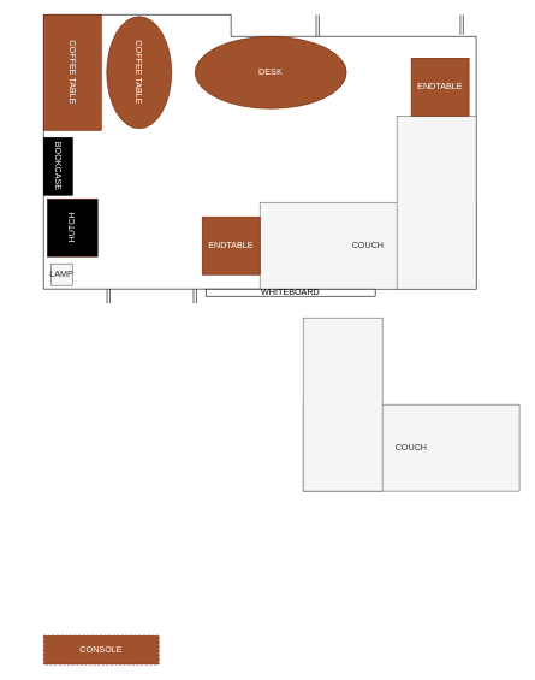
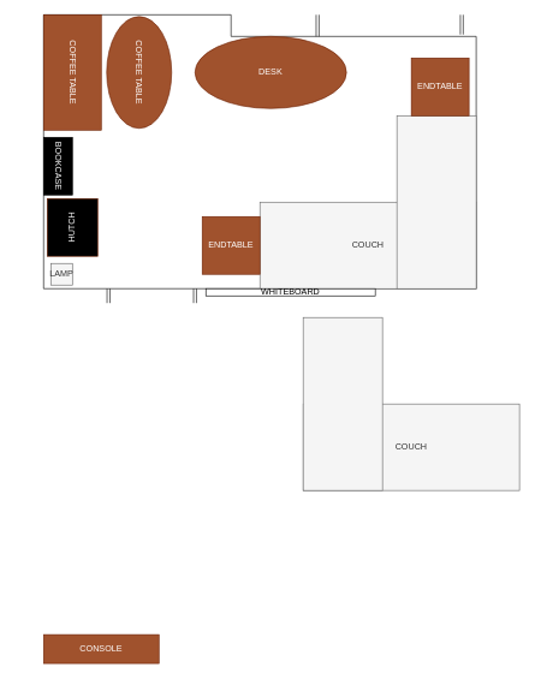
  <mxCell id="0" />
  <mxCell id="1" parent="0" />
  <mxCell id="2" value="" style="group" parent="1" vertex="1" connectable="0"><mxGeometry x="60" y="20" width="610" height="400" as="geometry" /></mxCell>
  <mxCell id="3" value="" style="endArrow=none;html=1;" parent="2" edge="1"><mxGeometry width="50" height="50" relative="1" as="geometry"><mxPoint y="380" as="sourcePoint" /><mxPoint as="targetPoint" /></mxGeometry></mxCell>
  <mxCell id="4" value="" style="endArrow=none;html=1;" parent="2" edge="1"><mxGeometry width="50" height="50" relative="1" as="geometry"><mxPoint x="600" y="380" as="sourcePoint" /><mxPoint y="380" as="targetPoint" /></mxGeometry></mxCell>
  <mxCell id="5" value="" style="endArrow=none;html=1;" parent="2" edge="1"><mxGeometry width="50" height="50" relative="1" as="geometry"><mxPoint x="600" y="380" as="sourcePoint" /><mxPoint x="600" y="30" as="targetPoint" /></mxGeometry></mxCell>
  <mxCell id="6" value="" style="endArrow=none;html=1;" parent="2" edge="1"><mxGeometry width="50" height="50" relative="1" as="geometry"><mxPoint x="260" as="sourcePoint" /><mxPoint as="targetPoint" /></mxGeometry></mxCell>
  <mxCell id="7" value="" style="endArrow=none;html=1;" parent="2" edge="1"><mxGeometry width="50" height="50" relative="1" as="geometry"><mxPoint x="600" y="30" as="sourcePoint" /><mxPoint x="260" y="30" as="targetPoint" /></mxGeometry></mxCell>
  <mxCell id="8" value="" style="endArrow=none;html=1;" parent="2" edge="1"><mxGeometry width="50" height="50" relative="1" as="geometry"><mxPoint x="260" y="30" as="sourcePoint" /><mxPoint x="260" as="targetPoint" /></mxGeometry></mxCell>
  <mxCell id="9" value="" style="shape=link;html=1;" parent="2" edge="1"><mxGeometry width="50" height="50" relative="1" as="geometry"><mxPoint x="90" y="400" as="sourcePoint" /><mxPoint x="90" y="380" as="targetPoint" /></mxGeometry></mxCell>
  <mxCell id="10" value="" style="shape=link;html=1;" parent="2" edge="1"><mxGeometry width="50" height="50" relative="1" as="geometry"><mxPoint x="210" y="400" as="sourcePoint" /><mxPoint x="210" y="380" as="targetPoint" /></mxGeometry></mxCell>
  <mxCell id="11" value="" style="shape=link;html=1;" parent="2" edge="1"><mxGeometry width="50" height="50" relative="1" as="geometry"><mxPoint x="580" y="27.333" as="sourcePoint" /><mxPoint x="580" as="targetPoint" /></mxGeometry></mxCell>
  <mxCell id="12" value="" style="shape=link;html=1;" parent="2" edge="1"><mxGeometry width="50" height="50" relative="1" as="geometry"><mxPoint x="380" y="30" as="sourcePoint" /><mxPoint x="380" as="targetPoint" /></mxGeometry></mxCell>
  <mxCell id="13" value="" style="group" parent="2" vertex="1" connectable="0"><mxGeometry x="300" y="140" width="300" height="240" as="geometry" /></mxCell>
  <mxCell id="14" value="COUCH" style="rounded=0;whiteSpace=wrap;html=1;fillColor=#f5f5f5;strokeColor=#666666;fontColor=#333333;" parent="13" vertex="1"><mxGeometry y="120" width="300" height="120" as="geometry" /></mxCell>
  <mxCell id="15" value="" style="rounded=0;whiteSpace=wrap;html=1;fillColor=#f5f5f5;strokeColor=#666666;fontColor=#333333;" parent="13" vertex="1"><mxGeometry x="190" width="110" height="240" as="geometry" /></mxCell>
  <mxCell id="16" value="ENDTABLE" style="rounded=0;whiteSpace=wrap;html=1;fillColor=#a0522d;strokeColor=#6D1F00;fontColor=#ffffff;" parent="2" vertex="1"><mxGeometry x="220" y="280" width="80" height="80" as="geometry" /></mxCell>
  <mxCell id="17" value="ENDTABLE" style="rounded=0;whiteSpace=wrap;html=1;fillColor=#a0522d;strokeColor=#6D1F00;fontColor=#ffffff;" parent="2" vertex="1"><mxGeometry x="510" y="60" width="80" height="80" as="geometry" /></mxCell>
  <mxCell id="18" value="DESK" style="ellipse;whiteSpace=wrap;html=1;fillColor=#a0522d;strokeColor=#6D1F00;fontColor=#ffffff;" vertex="1" parent="2"><mxGeometry x="210" y="30" width="210" height="100" as="geometry" /></mxCell>
  <mxCell id="19" value="HUTCH" style="rounded=0;whiteSpace=wrap;html=1;fillColor=#000000;strokeColor=#6D1F00;fontColor=#ffffff;rotation=-90;" vertex="1" parent="2"><mxGeometry y="260" width="80" height="70" as="geometry" /></mxCell>
  <mxCell id="20" value="LAMP" style="rounded=0;whiteSpace=wrap;html=1;fillColor=#f5f5f5;strokeColor=#666666;fontColor=#333333;" parent="2" vertex="1"><mxGeometry x="10" y="345" width="30" height="30" as="geometry" /></mxCell>
  <mxCell id="21" value="&lt;font color=&quot;#ffffff&quot;&gt;BOOKCASE&lt;/font&gt;" style="rounded=0;whiteSpace=wrap;html=1;fillColor=#000000;rotation=90;" parent="2" vertex="1"><mxGeometry x="-20" y="190" width="80" height="40" as="geometry" /></mxCell>
  <mxCell id="22" value="COFFEE TABLE" style="rounded=0;whiteSpace=wrap;html=1;fillColor=#a0522d;strokeColor=#6D1F00;fontColor=#ffffff;rotation=90;" parent="2" vertex="1"><mxGeometry x="-40" y="40" width="160" height="80" as="geometry" /></mxCell>
  <mxCell id="23" value="COFFEE TABLE" style="ellipse;whiteSpace=wrap;html=1;fillColor=#a0522d;strokeColor=#6D1F00;fontColor=#ffffff;rotation=90;" parent="2" vertex="1"><mxGeometry x="55" y="35" width="155" height="90" as="geometry" /></mxCell>
- <mxCell id="24" value="CONSOLE" style="rounded=0;whiteSpace=wrap;html=1;fillColor=#a0522d;strokeColor=#6D1F00;fontColor=#ffffff;dashed=1;" parent="1" vertex="1"><mxGeometry x="60" y="880" width="160" height="40" as="geometry" /></mxCell>
+ <mxCell id="24" value="CONSOLE" style="rounded=0;whiteSpace=wrap;html=1;fillColor=#a0522d;strokeColor=#6D1F00;fontColor=#ffffff;" parent="1" vertex="1"><mxGeometry x="60" y="880" width="160" height="40" as="geometry" /></mxCell>
  <mxCell id="25" value="" style="group;container=1;" parent="1" vertex="1" connectable="0"><mxGeometry x="420" y="440" width="300" height="240" as="geometry" /></mxCell>
  <mxCell id="26" value="" style="group" parent="25" vertex="1" connectable="0"><mxGeometry width="300" height="240" as="geometry" /></mxCell>
  <mxCell id="27" value="COUCH" style="rounded=0;whiteSpace=wrap;html=1;fillColor=#f5f5f5;strokeColor=#666666;fontColor=#333333;" parent="26" vertex="1"><mxGeometry y="120" width="300" height="120" as="geometry" /></mxCell>
  <mxCell id="28" value="" style="rounded=0;whiteSpace=wrap;html=1;fillColor=#f5f5f5;strokeColor=#666666;fontColor=#333333;" parent="26" vertex="1"><mxGeometry width="110" height="240" as="geometry" /></mxCell>
  <mxCell id="29" value="WHITEBOARD" style="rounded=0;whiteSpace=wrap;html=1;" parent="1" vertex="1"><mxGeometry x="285" y="400" width="235" height="10" as="geometry" /></mxCell>
